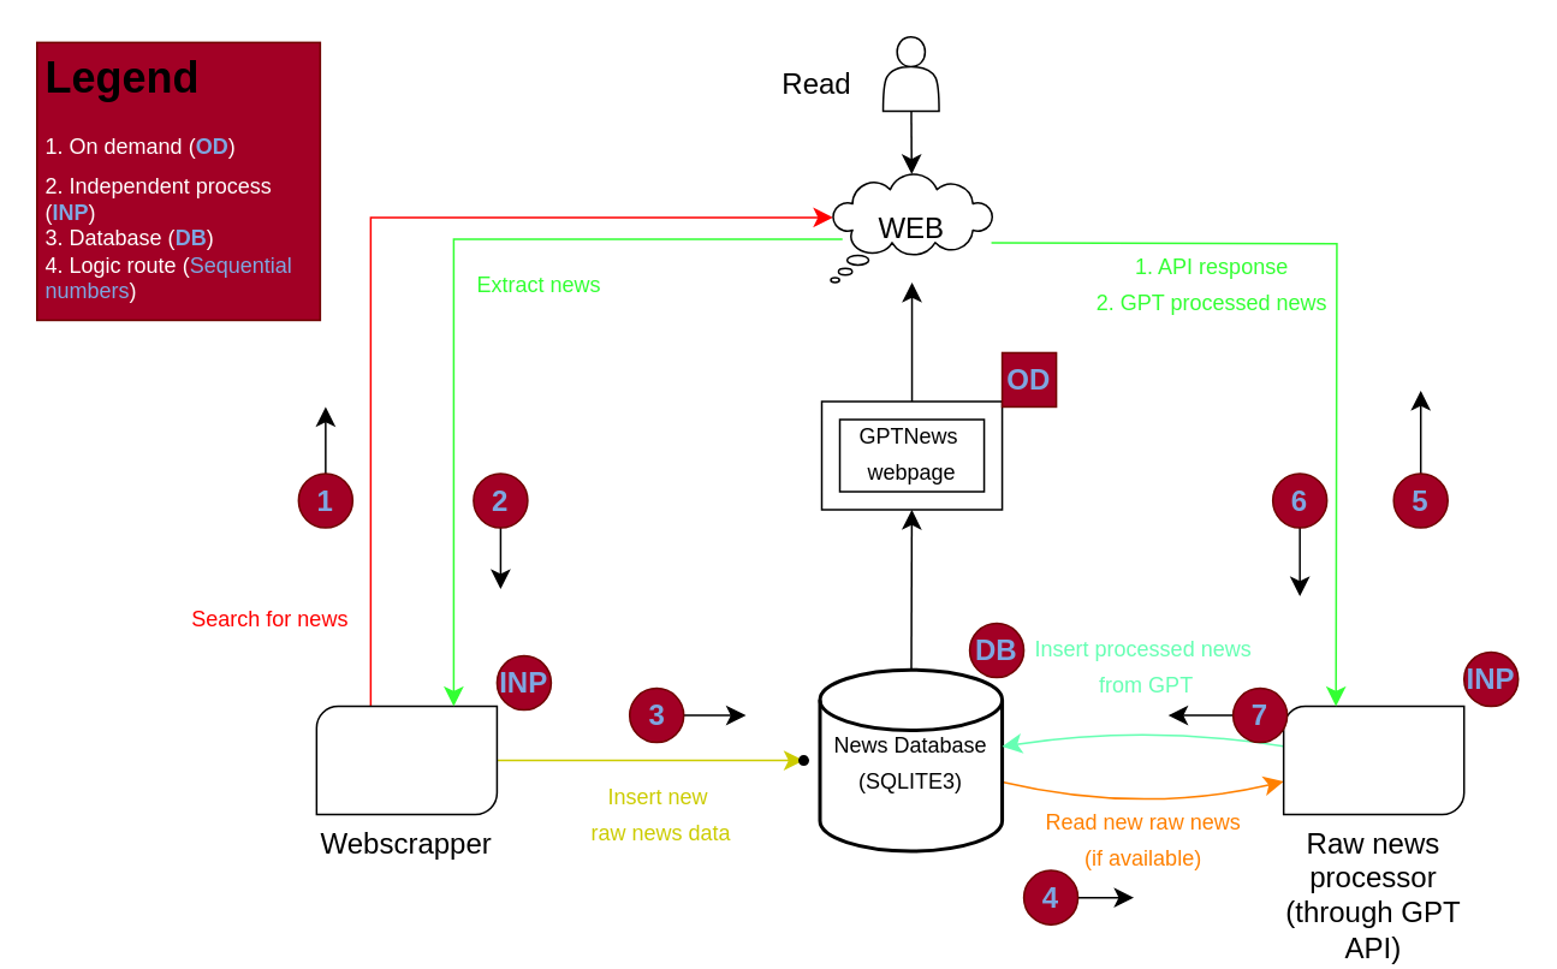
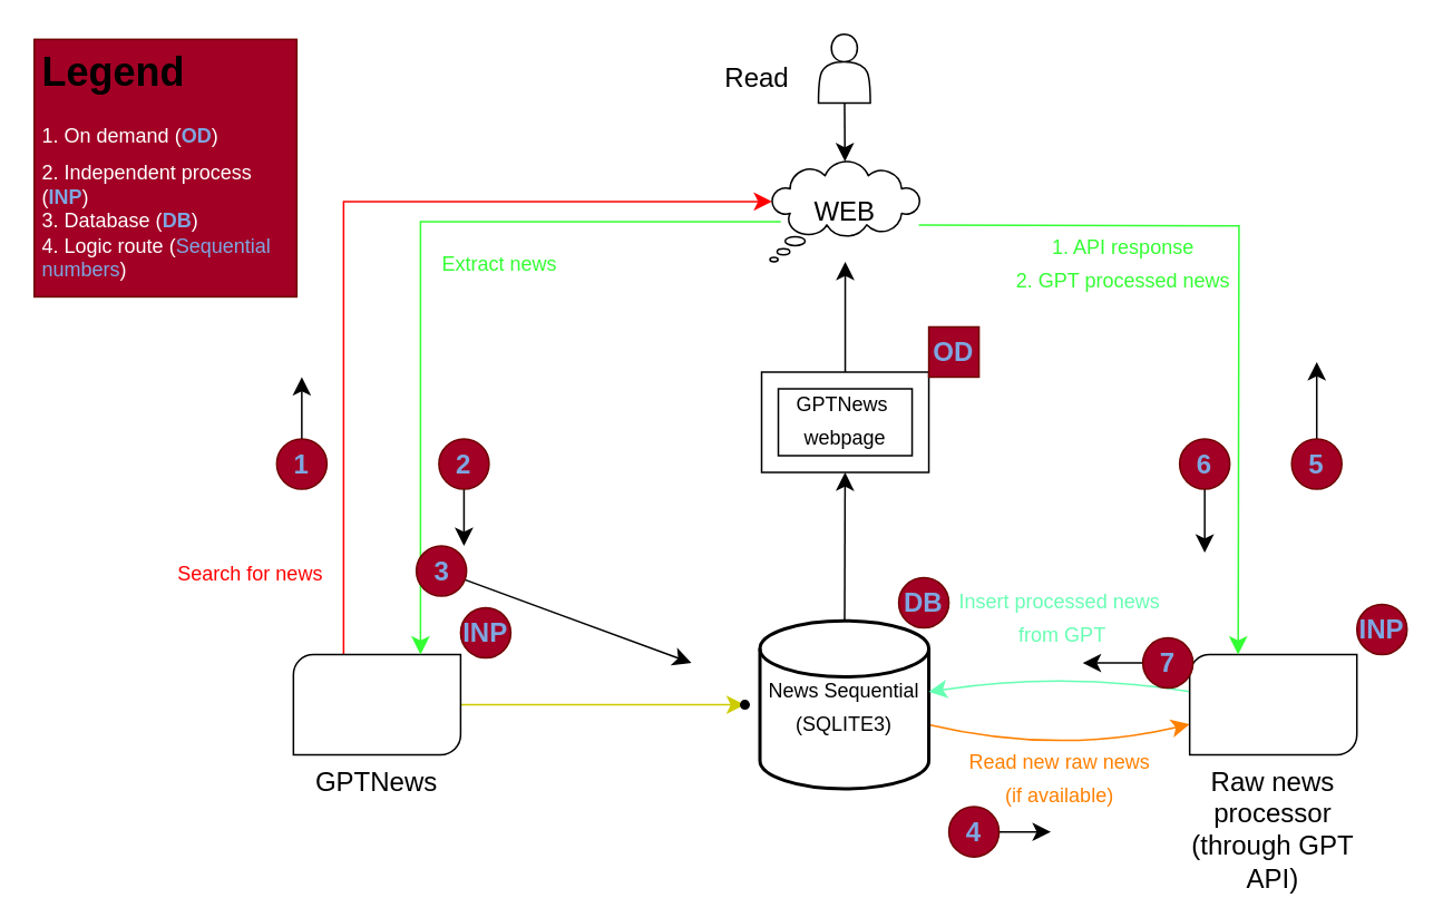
  <mxCell id="0" />
  <mxCell id="1" parent="0" />
  <mxCell id="2" value="" style="edgeStyle=none;curved=1;rounded=0;orthogonalLoop=1;jettySize=auto;html=1;fontSize=12;startSize=8;endSize=8;fontColor=#FF8000;strokeColor=#FF8000;" parent="1" source="4" target="12" edge="1"><mxGeometry relative="1" as="geometry"><Array as="points"><mxPoint x="632" y="451" /></Array></mxGeometry></mxCell>
  <mxCell id="3" value="" style="edgeStyle=none;curved=1;rounded=0;orthogonalLoop=1;jettySize=auto;html=1;fontSize=12;startSize=8;endSize=8;" parent="1" source="4" target="16" edge="1"><mxGeometry relative="1" as="geometry" /></mxCell>
- <mxCell id="4" value="&lt;font style=&quot;font-size: 12px;&quot;&gt;News Database (SQLITE3)&lt;/font&gt;" style="strokeWidth=2;html=1;shape=mxgraph.flowchart.database;whiteSpace=wrap;fontSize=16;" parent="1" vertex="1"><mxGeometry x="454" y="370.75" width="101" height="100.5" as="geometry" /></mxCell>
+ <mxCell id="4" value="&lt;font style=&quot;font-size: 12px;&quot;&gt;News Sequential (SQLITE3)&lt;/font&gt;" style="strokeWidth=2;html=1;shape=mxgraph.flowchart.database;whiteSpace=wrap;fontSize=16;" parent="1" vertex="1"><mxGeometry x="454" y="370.75" width="101" height="100.5" as="geometry" /></mxCell>
  <mxCell id="5" value="" style="edgeStyle=none;curved=1;rounded=0;orthogonalLoop=1;jettySize=auto;html=1;fontSize=12;startSize=8;endSize=8;strokeColor=#CCCC00;" parent="1" source="8" target="9" edge="1"><mxGeometry relative="1" as="geometry" /></mxCell>
  <mxCell id="6" value="" style="edgeStyle=orthogonalEdgeStyle;rounded=0;orthogonalLoop=1;jettySize=auto;html=1;fontSize=12;startSize=8;endSize=8;fontColor=#FF0000;labelBorderColor=#FF0000;labelBackgroundColor=#FF0000;strokeColor=#FF0000;entryX=0.015;entryY=0.4;entryDx=0;entryDy=0;entryPerimeter=0;" parent="1" source="8" target="10" edge="1"><mxGeometry relative="1" as="geometry"><mxPoint x="225" y="275" as="targetPoint" /><Array as="points"><mxPoint x="205" y="120" /></Array></mxGeometry></mxCell>
  <mxCell id="7" value="&lt;font style=&quot;font-size: 12px;&quot;&gt;Search for news&lt;/font&gt;" style="edgeLabel;html=1;align=center;verticalAlign=middle;resizable=0;points=[];fontSize=16;fontColor=#FF0000;" parent="6" vertex="1" connectable="0"><mxGeometry x="0.379" relative="1" as="geometry"><mxPoint x="-150" y="220" as="offset" /></mxGeometry></mxCell>
- <mxCell id="8" value="Webscrapper" style="verticalLabelPosition=bottom;verticalAlign=top;html=1;shape=mxgraph.basic.diag_round_rect;dx=6;whiteSpace=wrap;fontSize=16;" parent="1" vertex="1"><mxGeometry x="175" y="391" width="100" height="60" as="geometry" /></mxCell>
+ <mxCell id="8" value="GPTNews" style="verticalLabelPosition=bottom;verticalAlign=top;html=1;shape=mxgraph.basic.diag_round_rect;dx=6;whiteSpace=wrap;fontSize=16;" parent="1" vertex="1"><mxGeometry x="175" y="391" width="100" height="60" as="geometry" /></mxCell>
  <mxCell id="9" value="" style="shape=waypoint;sketch=0;size=6;pointerEvents=1;points=[];fillColor=default;resizable=0;rotatable=0;perimeter=centerPerimeter;snapToPoint=1;fontSize=16;verticalAlign=top;" parent="1" vertex="1"><mxGeometry x="435" y="411" width="20" height="20" as="geometry" /></mxCell>
  <mxCell id="10" value="WEB" style="whiteSpace=wrap;html=1;shape=mxgraph.basic.cloud_callout;fontSize=16;" parent="1" vertex="1"><mxGeometry x="460" y="96" width="90" height="60" as="geometry" /></mxCell>
  <mxCell id="11" value="" style="edgeStyle=none;curved=1;rounded=0;orthogonalLoop=1;jettySize=auto;html=1;fontSize=12;startSize=8;endSize=8;strokeColor=#66FFB3;" parent="1" source="12" target="4" edge="1"><mxGeometry relative="1" as="geometry"><Array as="points"><mxPoint x="635" y="401" /></Array></mxGeometry></mxCell>
  <mxCell id="12" value="Raw news processor (through GPT API)" style="verticalLabelPosition=bottom;verticalAlign=top;html=1;shape=mxgraph.basic.diag_round_rect;dx=6;whiteSpace=wrap;fontSize=16;" parent="1" vertex="1"><mxGeometry x="711" y="391" width="100" height="60" as="geometry" /></mxCell>
  <mxCell id="13" value="" style="edgeStyle=orthogonalEdgeStyle;rounded=0;orthogonalLoop=1;jettySize=auto;html=1;fontSize=12;startSize=8;endSize=8;fontColor=#FF0000;labelBorderColor=#FF0000;labelBackgroundColor=#FF0000;strokeColor=#33FF33;entryX=0.76;entryY=0;entryDx=0;entryDy=0;entryPerimeter=0;exitX=0.072;exitY=0.6;exitDx=0;exitDy=0;exitPerimeter=0;" parent="1" source="10" target="8" edge="1"><mxGeometry relative="1" as="geometry"><mxPoint x="453" y="240" as="sourcePoint" /><mxPoint x="251" y="352" as="targetPoint" /><Array as="points"><mxPoint x="251" y="132" /></Array></mxGeometry></mxCell>
  <mxCell id="14" value="&lt;font color=&quot;#33ff33&quot; style=&quot;font-size: 12px;&quot;&gt;Extract news&lt;/font&gt;" style="edgeLabel;html=1;align=center;verticalAlign=middle;resizable=0;points=[];fontSize=16;fontColor=#FF0000;" parent="13" vertex="1" connectable="0"><mxGeometry x="0.379" relative="1" as="geometry"><mxPoint x="46" y="-88" as="offset" /></mxGeometry></mxCell>
  <mxCell id="15" value="" style="edgeStyle=none;curved=1;rounded=0;orthogonalLoop=1;jettySize=auto;html=1;fontSize=12;startSize=8;endSize=8;" parent="1" source="16" target="10" edge="1"><mxGeometry relative="1" as="geometry" /></mxCell>
  <mxCell id="16" value="" style="verticalLabelPosition=bottom;verticalAlign=top;html=1;shape=mxgraph.basic.frame;dx=10;whiteSpace=wrap;fontSize=16;" parent="1" vertex="1"><mxGeometry x="455" y="222" width="100" height="60" as="geometry" /></mxCell>
  <mxCell id="17" value="&lt;font style=&quot;font-size: 12px;&quot;&gt;GPTNews&lt;br&gt;&amp;nbsp;webpage&lt;/font&gt;" style="text;html=1;align=center;verticalAlign=middle;resizable=0;points=[];autosize=1;strokeColor=none;fillColor=none;fontSize=16;" parent="1" vertex="1"><mxGeometry x="466" y="225" width="73" height="50" as="geometry" /></mxCell>
  <mxCell id="18" value="" style="edgeStyle=orthogonalEdgeStyle;rounded=0;orthogonalLoop=1;jettySize=auto;html=1;fontSize=12;startSize=8;endSize=8;fontColor=#FF0000;labelBorderColor=#FF0000;labelBackgroundColor=#FF0000;strokeColor=#33FF33;entryX=0.76;entryY=0;entryDx=0;entryDy=0;entryPerimeter=0;" parent="1" edge="1"><mxGeometry relative="1" as="geometry"><mxPoint x="549" y="134" as="sourcePoint" /><mxPoint x="740" y="391" as="targetPoint" /></mxGeometry></mxCell>
  <mxCell id="19" value="&lt;font color=&quot;#33ff33&quot;&gt;&lt;span style=&quot;font-size: 12px;&quot;&gt;1. API response&lt;br&gt;2. GPT processed news&lt;br&gt;&lt;/span&gt;&lt;/font&gt;" style="edgeLabel;html=1;align=center;verticalAlign=middle;resizable=0;points=[];fontSize=16;fontColor=#FF0000;" parent="18" vertex="1" connectable="0"><mxGeometry x="0.379" relative="1" as="geometry"><mxPoint x="-70" y="-96" as="offset" /></mxGeometry></mxCell>
- <mxCell id="20" value="&lt;font style=&quot;font-size: 12px;&quot;&gt;Insert new&lt;br&gt;&amp;nbsp;raw news data&lt;/font&gt;" style="text;html=1;align=center;verticalAlign=middle;resizable=0;points=[];autosize=1;strokeColor=none;fillColor=none;fontSize=16;fontColor=#CCCC00;" parent="1" vertex="1"><mxGeometry x="314" y="425" width="99" height="50" as="geometry" /></mxCell>
  <mxCell id="21" value="&lt;span style=&quot;font-size: 12px;&quot;&gt;Read new raw news&lt;br&gt;(if available)&lt;/span&gt;" style="text;html=1;align=center;verticalAlign=middle;resizable=0;points=[];autosize=1;strokeColor=none;fillColor=none;fontSize=16;fontColor=#FF8000;" parent="1" vertex="1"><mxGeometry x="570" y="439" width="126" height="50" as="geometry" /></mxCell>
  <mxCell id="22" value="&lt;font color=&quot;#66ffb3&quot;&gt;&lt;span style=&quot;font-size: 12px;&quot;&gt;Insert processed news&lt;br&gt;&amp;nbsp;from GPT&lt;/span&gt;&lt;/font&gt;" style="text;html=1;align=center;verticalAlign=middle;resizable=0;points=[];autosize=1;strokeColor=none;fillColor=none;fontSize=16;fontColor=#FF8000;" parent="1" vertex="1"><mxGeometry x="564" y="343" width="138" height="50" as="geometry" /></mxCell>
  <mxCell id="23" value="&lt;font style=&quot;font-size: 12px;&quot; color=&quot;#ffffff&quot;&gt;Read processed &lt;br&gt;news for user&lt;/font&gt;" style="text;html=1;align=center;verticalAlign=middle;resizable=0;points=[];autosize=1;strokeColor=none;fillColor=none;fontSize=16;fontColor=#CCCC00;" parent="1" vertex="1"><mxGeometry x="392.5" y="301" width="105" height="50" as="geometry" /></mxCell>
  <mxCell id="24" value="" style="edgeStyle=none;curved=1;rounded=0;orthogonalLoop=1;jettySize=auto;html=1;fontSize=12;startSize=8;endSize=8;" parent="1" source="25" target="10" edge="1"><mxGeometry relative="1" as="geometry" /></mxCell>
  <mxCell id="25" value="" style="shape=actor;whiteSpace=wrap;html=1;fontSize=16;" parent="1" vertex="1"><mxGeometry x="489" y="20" width="31" height="41" as="geometry" /></mxCell>
  <mxCell id="26" value="Read" style="text;html=1;align=center;verticalAlign=middle;resizable=0;points=[];autosize=1;strokeColor=none;fillColor=none;fontSize=16;" parent="1" vertex="1"><mxGeometry x="426" y="30" width="52" height="31" as="geometry" /></mxCell>
  <mxCell id="27" value="&lt;font color=&quot;#ffffff&quot;&gt;&lt;span style=&quot;font-size: 12px;&quot;&gt;Send data to &lt;br&gt;webpage&lt;/span&gt;&lt;/font&gt;" style="text;html=1;align=center;verticalAlign=middle;resizable=0;points=[];autosize=1;strokeColor=none;fillColor=none;fontSize=16;fontColor=#CCCC00;" parent="1" vertex="1"><mxGeometry x="402" y="164" width="86" height="50" as="geometry" /></mxCell>
  <mxCell id="28" value="&lt;h1 style=&quot;font-size: 24px;&quot;&gt;&lt;span style=&quot;background-color: initial;&quot;&gt;&lt;font color=&quot;#000000&quot; style=&quot;font-size: 24px;&quot;&gt;Legend&lt;/font&gt;&lt;/span&gt;&lt;/h1&gt;&lt;h1 style=&quot;font-size: 12px;&quot;&gt;&lt;font style=&quot;font-size: 12px;&quot;&gt;&lt;span style=&quot;font-weight: normal;&quot;&gt;1. On demand (&lt;/span&gt;&lt;font color=&quot;#7ea6e0&quot;&gt;OD&lt;/font&gt;&lt;span style=&quot;font-weight: normal;&quot;&gt;)&lt;/span&gt;&lt;/font&gt;&lt;/h1&gt;&lt;div style=&quot;font-size: 12px;&quot;&gt;&lt;font style=&quot;font-size: 12px;&quot;&gt;2. Independent process (&lt;b style=&quot;&quot;&gt;&lt;font color=&quot;#7ea6e0&quot;&gt;INP&lt;/font&gt;&lt;/b&gt;)&lt;/font&gt;&lt;/div&gt;&lt;div style=&quot;font-size: 12px;&quot;&gt;&lt;font style=&quot;font-size: 12px;&quot;&gt;3. Database (&lt;b&gt;&lt;font color=&quot;#7ea6e0&quot;&gt;DB&lt;/font&gt;&lt;/b&gt;)&lt;/font&gt;&lt;/div&gt;&lt;div style=&quot;font-size: 12px;&quot;&gt;&lt;font style=&quot;font-size: 12px;&quot;&gt;4. Logic route (&lt;font color=&quot;#7ea6e0&quot;&gt;Sequential numbers&lt;/font&gt;)&lt;/font&gt;&lt;/div&gt;" style="text;html=1;strokeColor=#6F0000;fillColor=#a20025;spacing=5;spacingTop=-20;whiteSpace=wrap;overflow=hidden;rounded=0;fontSize=16;fontColor=#ffffff;align=left;" parent="1" vertex="1"><mxGeometry x="20" y="23" width="157" height="154" as="geometry" /></mxCell>
  <mxCell id="29" value="&lt;b&gt;&lt;font color=&quot;#7ea6e0&quot;&gt;OD&lt;/font&gt;&lt;/b&gt;" style="whiteSpace=wrap;html=1;aspect=fixed;fontSize=16;fillColor=#a20025;fontColor=#ffffff;strokeColor=#6F0000;rounded=0;" parent="1" vertex="1"><mxGeometry x="555" y="195" width="30" height="30" as="geometry" /></mxCell>
  <mxCell id="30" value="&lt;b&gt;&lt;font color=&quot;#7ea6e0&quot;&gt;INP&lt;/font&gt;&lt;/b&gt;" style="ellipse;whiteSpace=wrap;html=1;aspect=fixed;fontSize=16;fillColor=#a20025;fontColor=#ffffff;strokeColor=#6F0000;" parent="1" vertex="1"><mxGeometry x="275" y="363" width="30" height="30" as="geometry" /></mxCell>
  <mxCell id="31" value="&lt;b&gt;&lt;font color=&quot;#7ea6e0&quot;&gt;INP&lt;/font&gt;&lt;/b&gt;" style="ellipse;whiteSpace=wrap;html=1;aspect=fixed;fontSize=16;fillColor=#a20025;fontColor=#ffffff;strokeColor=#6F0000;" parent="1" vertex="1"><mxGeometry x="811" y="361" width="30" height="30" as="geometry" /></mxCell>
  <mxCell id="32" value="&lt;b&gt;&lt;font color=&quot;#7ea6e0&quot;&gt;DB&lt;/font&gt;&lt;/b&gt;" style="ellipse;whiteSpace=wrap;html=1;aspect=fixed;fontSize=16;fillColor=#a20025;fontColor=#ffffff;strokeColor=#6F0000;" parent="1" vertex="1"><mxGeometry x="537" y="345" width="30" height="30" as="geometry" /></mxCell>
  <mxCell id="33" value="" style="edgeStyle=none;curved=1;rounded=0;orthogonalLoop=1;jettySize=auto;html=1;fontSize=12;startSize=8;endSize=8;" parent="1" source="34" edge="1"><mxGeometry relative="1" as="geometry"><mxPoint x="180" y="225" as="targetPoint" /></mxGeometry></mxCell>
  <mxCell id="34" value="&lt;b&gt;&lt;font color=&quot;#7ea6e0&quot;&gt;1&lt;/font&gt;&lt;/b&gt;" style="ellipse;whiteSpace=wrap;html=1;aspect=fixed;fontSize=16;fillColor=#a20025;fontColor=#ffffff;strokeColor=#6F0000;" parent="1" vertex="1"><mxGeometry x="165" y="262" width="30" height="30" as="geometry" /></mxCell>
  <mxCell id="35" value="" style="edgeStyle=none;curved=1;rounded=0;orthogonalLoop=1;jettySize=auto;html=1;fontSize=12;startSize=8;endSize=8;" parent="1" source="36" edge="1"><mxGeometry relative="1" as="geometry"><mxPoint x="277" y="326" as="targetPoint" /></mxGeometry></mxCell>
  <mxCell id="36" value="&lt;b&gt;&lt;font color=&quot;#7ea6e0&quot;&gt;2&lt;/font&gt;&lt;/b&gt;" style="ellipse;whiteSpace=wrap;html=1;aspect=fixed;fontSize=16;fillColor=#a20025;fontColor=#ffffff;strokeColor=#6F0000;" parent="1" vertex="1"><mxGeometry x="262" y="262" width="30" height="30" as="geometry" /></mxCell>
  <mxCell id="37" value="" style="edgeStyle=none;curved=1;rounded=0;orthogonalLoop=1;jettySize=auto;html=1;fontSize=12;startSize=8;endSize=8;" parent="1" source="38" edge="1"><mxGeometry relative="1" as="geometry"><mxPoint x="628" y="497" as="targetPoint" /></mxGeometry></mxCell>
  <mxCell id="38" value="&lt;b&gt;&lt;font color=&quot;#7ea6e0&quot;&gt;4&lt;/font&gt;&lt;/b&gt;" style="ellipse;whiteSpace=wrap;html=1;aspect=fixed;fontSize=16;fillColor=#a20025;fontColor=#ffffff;strokeColor=#6F0000;" parent="1" vertex="1"><mxGeometry x="567" y="482" width="30" height="30" as="geometry" /></mxCell>
  <mxCell id="39" value="" style="edgeStyle=none;curved=1;rounded=0;orthogonalLoop=1;jettySize=auto;html=1;fontSize=12;startSize=8;endSize=8;" parent="1" source="40" edge="1"><mxGeometry relative="1" as="geometry"><mxPoint x="787" y="216" as="targetPoint" /></mxGeometry></mxCell>
  <mxCell id="40" value="&lt;b&gt;&lt;font color=&quot;#7ea6e0&quot;&gt;5&lt;/font&gt;&lt;/b&gt;" style="ellipse;whiteSpace=wrap;html=1;aspect=fixed;fontSize=16;fillColor=#a20025;fontColor=#ffffff;strokeColor=#6F0000;" parent="1" vertex="1"><mxGeometry x="772" y="262" width="30" height="30" as="geometry" /></mxCell>
  <mxCell id="41" value="" style="edgeStyle=none;curved=1;rounded=0;orthogonalLoop=1;jettySize=auto;html=1;fontSize=12;startSize=8;endSize=8;" parent="1" source="42" edge="1"><mxGeometry relative="1" as="geometry"><mxPoint x="720" y="330" as="targetPoint" /></mxGeometry></mxCell>
  <mxCell id="42" value="&lt;b&gt;&lt;font color=&quot;#7ea6e0&quot;&gt;6&lt;/font&gt;&lt;/b&gt;" style="ellipse;whiteSpace=wrap;html=1;aspect=fixed;fontSize=16;fillColor=#a20025;fontColor=#ffffff;strokeColor=#6F0000;" parent="1" vertex="1"><mxGeometry x="705" y="262" width="30" height="30" as="geometry" /></mxCell>
  <mxCell id="43" value="" style="edgeStyle=none;curved=1;rounded=0;orthogonalLoop=1;jettySize=auto;html=1;fontSize=12;startSize=8;endSize=8;" parent="1" source="44" edge="1"><mxGeometry relative="1" as="geometry"><mxPoint x="413" y="396" as="targetPoint" /></mxGeometry></mxCell>
- <mxCell id="44" value="&lt;b&gt;&lt;font color=&quot;#7ea6e0&quot;&gt;3&lt;/font&gt;&lt;/b&gt;" style="ellipse;whiteSpace=wrap;html=1;aspect=fixed;fontSize=16;fillColor=#a20025;fontColor=#ffffff;strokeColor=#6F0000;" parent="1" vertex="1"><mxGeometry x="348.5" y="381" width="30" height="30" as="geometry" /></mxCell>
+ <mxCell id="44" value="&lt;b&gt;&lt;font color=&quot;#7ea6e0&quot;&gt;3&lt;/font&gt;&lt;/b&gt;" style="ellipse;whiteSpace=wrap;html=1;aspect=fixed;fontSize=16;fillColor=#a20025;fontColor=#ffffff;strokeColor=#6F0000;" parent="1" vertex="1"><mxGeometry x="248.5" y="326" width="30" height="30" as="geometry" /></mxCell>
  <mxCell id="45" value="" style="edgeStyle=none;curved=1;rounded=0;orthogonalLoop=1;jettySize=auto;html=1;fontSize=12;startSize=8;endSize=8;" parent="1" source="46" edge="1"><mxGeometry relative="1" as="geometry"><mxPoint x="647" y="396" as="targetPoint" /></mxGeometry></mxCell>
  <mxCell id="46" value="&lt;b&gt;&lt;font color=&quot;#7ea6e0&quot;&gt;7&lt;/font&gt;&lt;/b&gt;" style="ellipse;whiteSpace=wrap;html=1;aspect=fixed;fontSize=16;fillColor=#a20025;fontColor=#ffffff;strokeColor=#6F0000;" parent="1" vertex="1"><mxGeometry x="683" y="381" width="30" height="30" as="geometry" /></mxCell>
